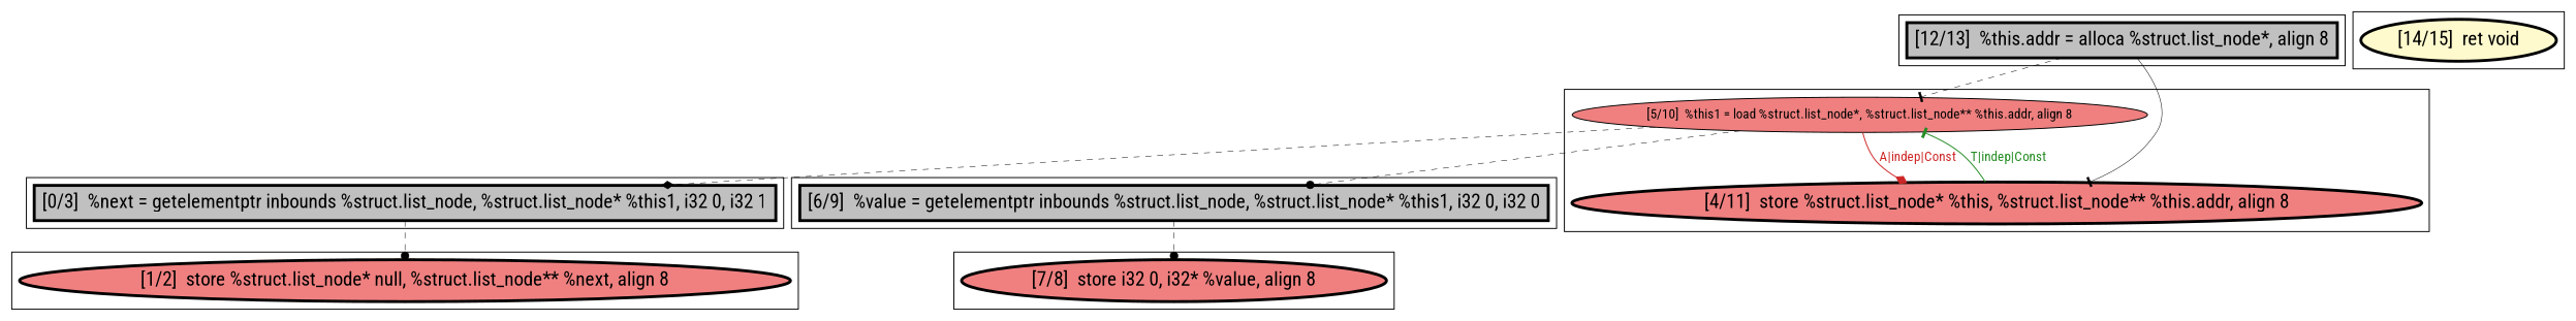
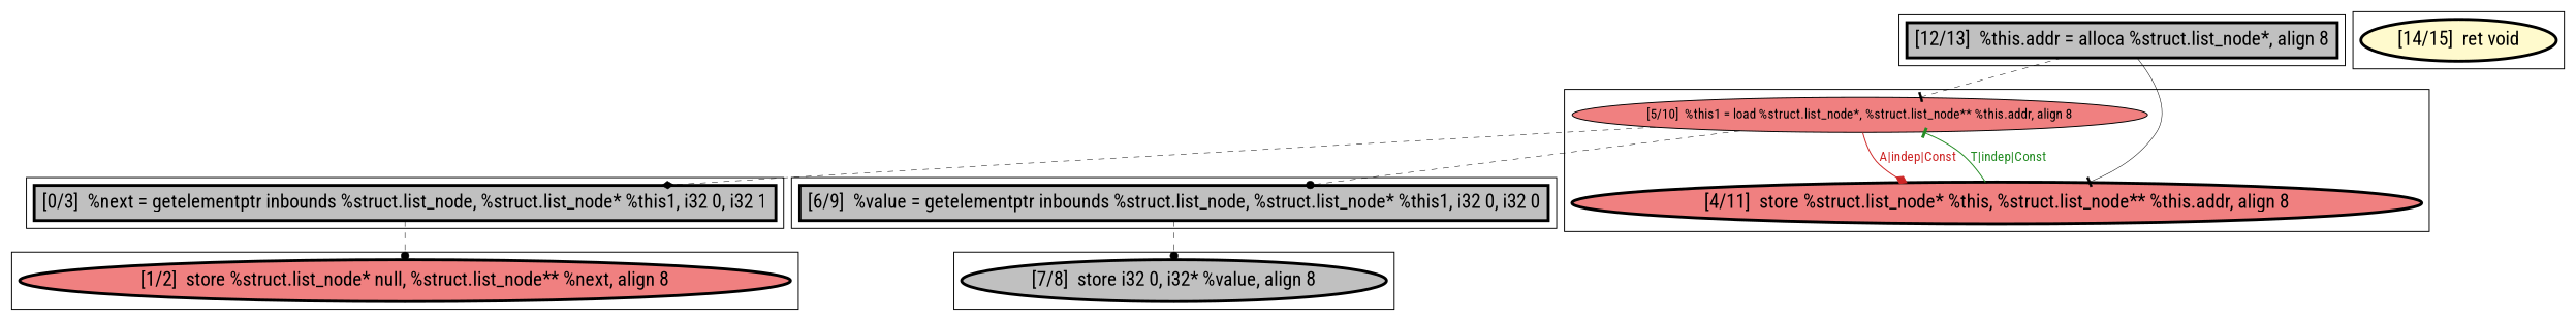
  digraph {
    fontname="Roboto Condensed"
    node [fillcolor=lightcoral fontsize=20 penwidth=3.0 shape=ellipse style=filled fontname="Roboto Condensed"]
    edge [color=black fontcolor=black penwidth=0.5 style=dashed arrowhead=dot fontname="Roboto Condensed"]
    n1 [fillcolor=grey label="[0/3]  %next = getelementptr inbounds %struct.list_node, %struct.list_node* %this1, i32 0, i32 1" shape=rectangle]
    n2 [label="[1/2]  store %struct.list_node* null, %struct.list_node** %next, align 8"]
    n3 [fillcolor=grey label="[6/9]  %value = getelementptr inbounds %struct.list_node, %struct.list_node* %this1, i32 0, i32 0" shape=rectangle]
    n4 [fillcolor=lemonchiffon label="[14/15]  ret void"]
    n5 [fillcolor=grey label="[12/13]  %this.addr = alloca %struct.list_node*, align 8" shape=rectangle]
    n6 [label="[5/10]  %this1 = load %struct.list_node*, %struct.list_node** %this.addr, align 8" fontsize="" penwidth=""]
    n7 [label="[4/11]  store %struct.list_node* %this, %struct.list_node** %this.addr, align 8"]
-   n8 [label="[7/8]  store i32 0, i32* %value, align 8"]
+   n8 [fillcolor=grey label="[7/8]  store i32 0, i32* %value, align 8"]
    subgraph cluster_1 {
      n1
    }
    subgraph cluster_2 {
      n2
    }
    subgraph cluster_3 {
      n3
    }
    subgraph cluster_4 {
      n4
    }
    subgraph cluster_5 {
      n5
    }
    subgraph cluster_6 {
      n6
      n7
    }
    subgraph cluster_7 {
      n8
    }
    n1 -> n2
    n3 -> n8
    n5 -> n6 [arrowhead=tee]
    n5 -> n7 [style=solid arrowhead=tee]
    n6 -> n1 [arrowhead=diamond]
    n6 -> n3
    n6 -> n7 [color=firebrick3 fontcolor=firebrick3 label="A|indep|Const" penwidth=1.0 style=bold arrowhead=diamond]
    n7 -> n6 [color=forestgreen fontcolor=forestgreen label="T|indep|Const" penwidth=1.0 style=bold arrowhead=tee]
  }
